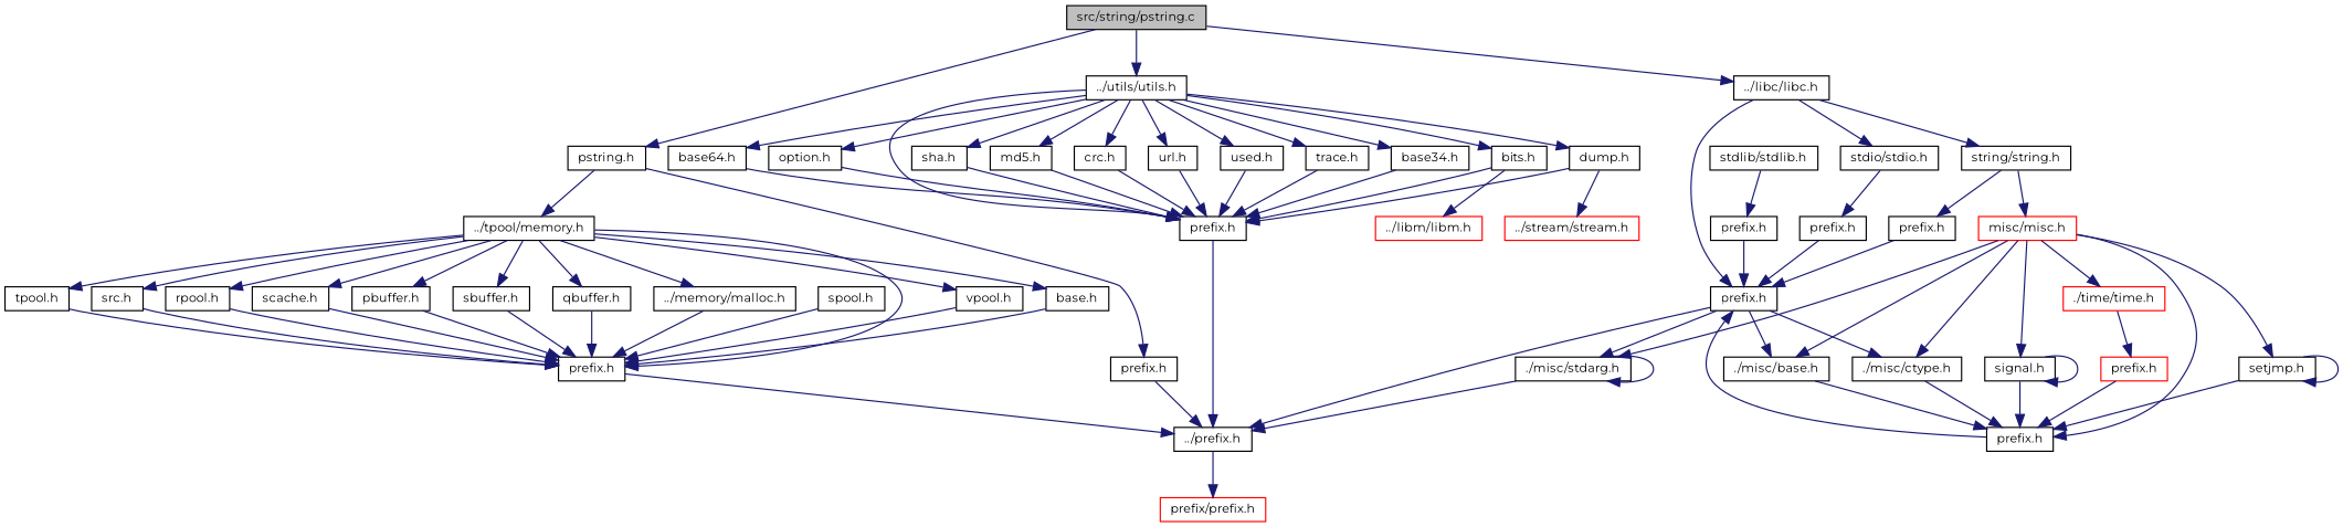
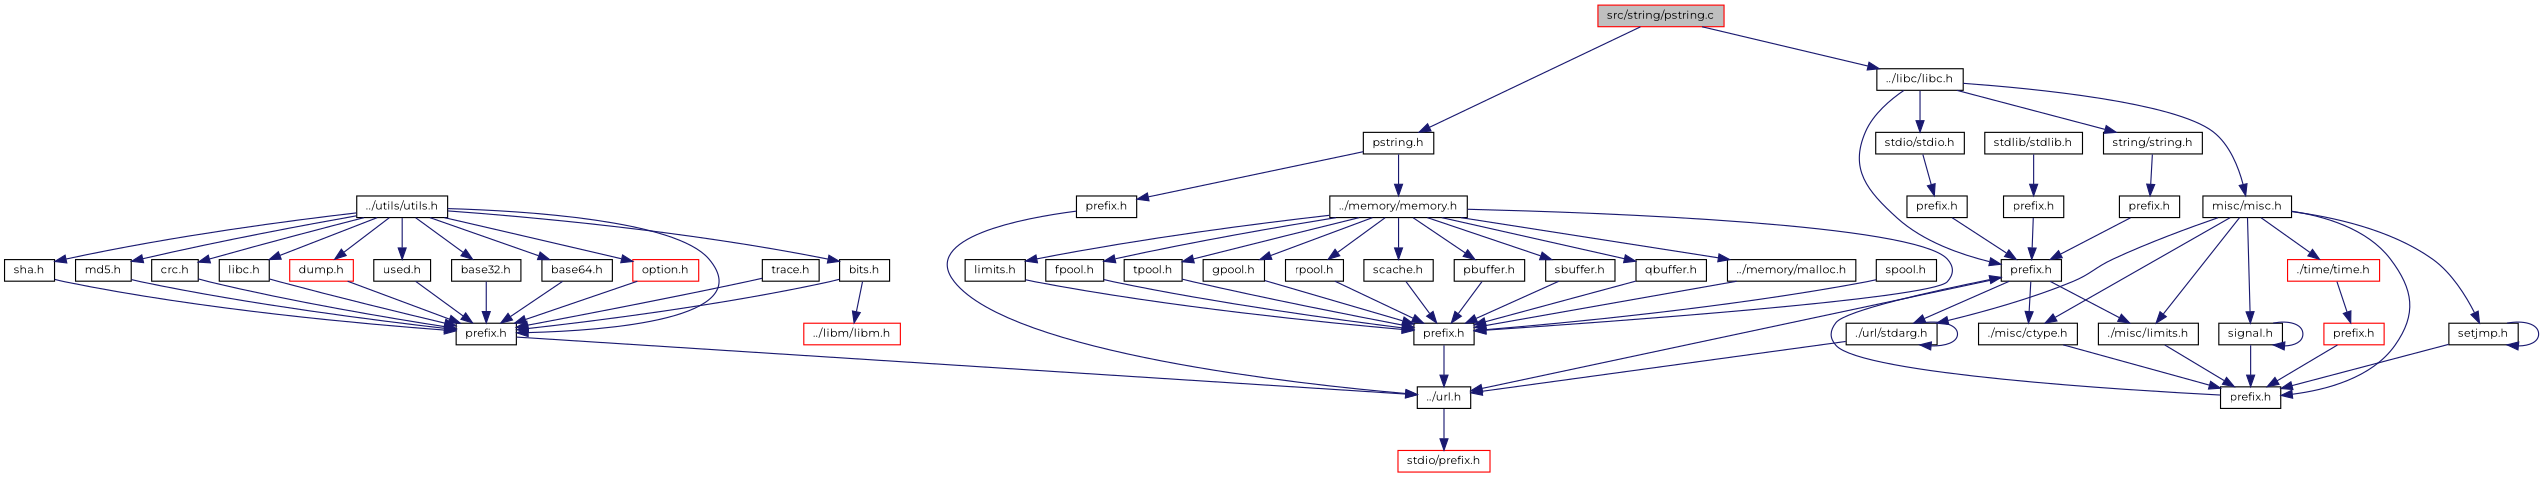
  digraph {
    fontname=Montserrat
    node [color=black fillcolor=white fontname=Montserrat fontsize=10 shape=record style=filled]
    edge [color=midnightblue fontname=Montserrat fontsize=10 labelfontname=CourierNew labelfontsize=10 style=solid]
-   n1 [fillcolor=grey75 fontcolor=black height=0.2 label="src/string/pstring.c" width=0.4]
+   n1 [color=red fillcolor=grey75 fontcolor=black height=0.2 label="src/string/pstring.c" width=0.4]
    n2 [height=0.2 label="pstring.h" width=0.4]
    n3 [height=0.2 label="../libc/libc.h" width=0.4]
    n4 [height=0.2 label="../utils/utils.h" width=0.4]
    n5 [height=0.2 label="prefix.h" width=0.4]
-   n6 [height=0.2 label="../tpool/memory.h" width=0.4]
+   n6 [height=0.2 label="../memory/memory.h" width=0.4]
    n7 [height=0.2 label="prefix.h" width=0.4]
-   n8 [color=red height=0.2 label="misc/misc.h" width=0.4]
+   n8 [height=0.2 label="misc/misc.h" width=0.4]
    n9 [height=0.2 label="stdio/stdio.h" width=0.4]
    n10 [height=0.2 label="string/string.h" width=0.4]
    n11 [height=0.2 label="prefix.h" width=0.4]
    n12 [height=0.2 label="bits.h" width=0.4]
    n13 [height=0.2 label="sha.h" width=0.4]
    n14 [height=0.2 label="md5.h" width=0.4]
    n15 [height=0.2 label="crc.h" width=0.4]
-   n16 [height=0.2 label="url.h" width=0.4]
-   n17 [height=0.2 label="dump.h" width=0.4]
+   n16 [height=0.2 label="libc.h" width=0.4]
+   n17 [color=red height=0.2 label="dump.h" width=0.4]
    n18 [height=0.2 label="used.h" width=0.4]
    n19 [height=0.2 label="trace.h" width=0.4]
-   n20 [height=0.2 label="base34.h" width=0.4]
+   n20 [height=0.2 label="base32.h" width=0.4]
    n21 [height=0.2 label="base64.h" width=0.4]
-   n22 [height=0.2 label="option.h" width=0.4]
-   n23 [height=0.2 label="../prefix.h" width=0.4]
+   n22 [color=red height=0.2 label="option.h" width=0.4]
+   n23 [height=0.2 label="../url.h" width=0.4]
    n24 [height=0.2 label="prefix.h" width=0.4]
-   n25 [height=0.2 label="vpool.h" width=0.4]
-   n26 [height=0.2 label="base.h" width=0.4]
+   n25 [height=0.2 label="limits.h" width=0.4]
+   n26 [height=0.2 label="fpool.h" width=0.4]
    n27 [height=0.2 label="tpool.h" width=0.4]
-   n28 [height=0.2 label="src.h" width=0.4]
+   n28 [height=0.2 label="gpool.h" width=0.4]
    n29 [height=0.2 label="rpool.h" width=0.4]
    n30 [height=0.2 label="scache.h" width=0.4]
    n31 [height=0.2 label="pbuffer.h" width=0.4]
    n32 [height=0.2 label="sbuffer.h" width=0.4]
    n33 [height=0.2 label="qbuffer.h" width=0.4]
    n34 [height=0.2 label="../memory/malloc.h" width=0.4]
-   n35 [color=red height=0.2 label="prefix/prefix.h" width=0.4]
+   n35 [color=red height=0.2 label="stdio/prefix.h" width=0.4]
    n36 [height=0.2 label="spool.h" width=0.4]
    n37 [height=0.2 label="./misc/ctype.h" width=0.4]
-   n38 [height=0.2 label="./misc/base.h" width=0.4]
-   n39 [height=0.2 label="./misc/stdarg.h" width=0.4]
+   n38 [height=0.2 label="./misc/limits.h" width=0.4]
+   n39 [height=0.2 label="./url/stdarg.h" width=0.4]
    n40 [height=0.2 label="prefix.h" width=0.4]
    n41 [height=0.2 label="setjmp.h" width=0.4]
    n42 [height=0.2 label="signal.h" width=0.4]
    n43 [color=red height=0.2 label="./time/time.h" width=0.4]
    n44 [height=0.2 label="prefix.h" width=0.4]
    n45 [height=0.2 label="stdlib/stdlib.h" width=0.4]
    n46 [height=0.2 label="prefix.h" width=0.4]
    n47 [height=0.2 label="prefix.h" width=0.4]
    n48 [color=red height=0.2 label="prefix.h" width=0.4]
    n49 [color=red height=0.2 label="../libm/libm.h" width=0.4]
-   n50 [color=red height=0.2 label="../stream/stream.h" width=0.4]
    n1 -> n2
    n1 -> n3
-   n1 -> n4
    n2 -> n5
    n2 -> n6
    n3 -> n7
-   n10 -> n8
+   n3 -> n8
    n3 -> n9
    n3 -> n10
    n4 -> n11
    n4 -> n12
    n4 -> n13
    n4 -> n14
    n4 -> n15
    n4 -> n16
    n4 -> n17
    n4 -> n18
-   n4 -> n19
    n4 -> n20
    n4 -> n21
    n4 -> n22
    n5 -> n23
    n6 -> n24
    n6 -> n25
    n6 -> n26
    n6 -> n27
    n6 -> n28
    n6 -> n29
    n6 -> n30
    n6 -> n31
    n6 -> n32
    n6 -> n33
    n6 -> n34
    n7 -> n23
    n7 -> n37
    n7 -> n38
    n7 -> n39
    n8 -> n37
    n8 -> n38
    n8 -> n39
    n8 -> n40
    n8 -> n41
    n8 -> n42
    n8 -> n43
    n9 -> n44
    n10 -> n47
    n11 -> n23
    n12 -> n11
    n12 -> n49
    n13 -> n11
    n14 -> n11
    n15 -> n11
    n16 -> n11
    n17 -> n11
-   n17 -> n50
    n18 -> n11
    n19 -> n11
    n20 -> n11
    n21 -> n11
    n22 -> n11
    n23 -> n35
    n24 -> n23
    n25 -> n24
    n26 -> n24
    n27 -> n24
    n28 -> n24
    n29 -> n24
    n30 -> n24
    n31 -> n24
    n32 -> n24
    n33 -> n24
    n34 -> n24
    n36 -> n24
    n37 -> n40
    n38 -> n40
    n39 -> n23
    n39 -> n39
    n40 -> n7
    n41 -> n40
    n41 -> n41
    n42 -> n40
    n42 -> n42
    n43 -> n48
    n44 -> n7
    n45 -> n46
    n46 -> n7
    n47 -> n7
    n48 -> n40
  }
